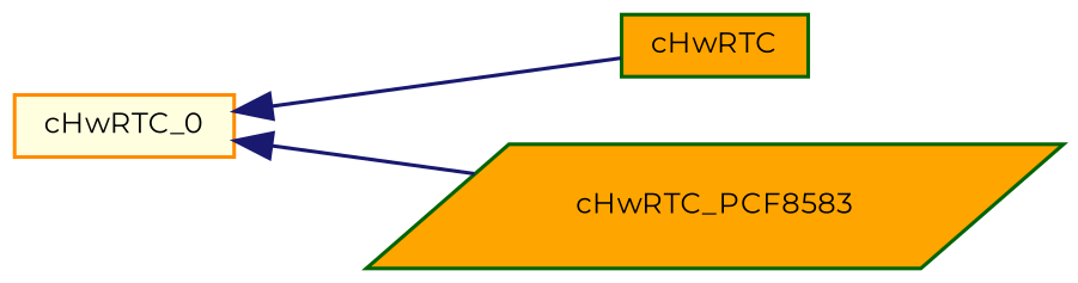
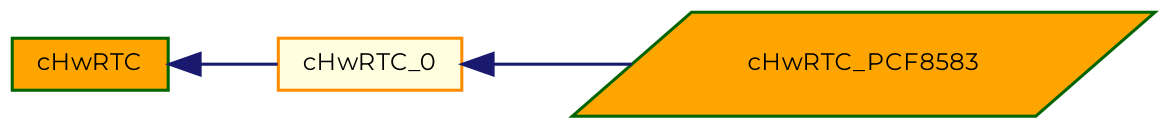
  digraph {
    fontname=Montserrat
    rankdir=LR
    node [color=darkgreen fillcolor=orange fontname=Montserrat fontsize=8 shape=box style=filled]
    edge [color=midnightblue dir=back fontname=Montserrat fontsize=8 labelfontname=Sans labelfontsize=8 style=solid]
    n1 [height=0.2 label=cHwRTC width=0.4]
    n2 [color=darkorange fillcolor=lightyellow height=0.2 label=cHwRTC_0 width=0.4]
    n3 [height=0.2 label=cHwRTC_PCF8583 shape=parallelogram width=0.4]
-   n2 -> n1
+   n1 -> n2
    n2 -> n3
  }
